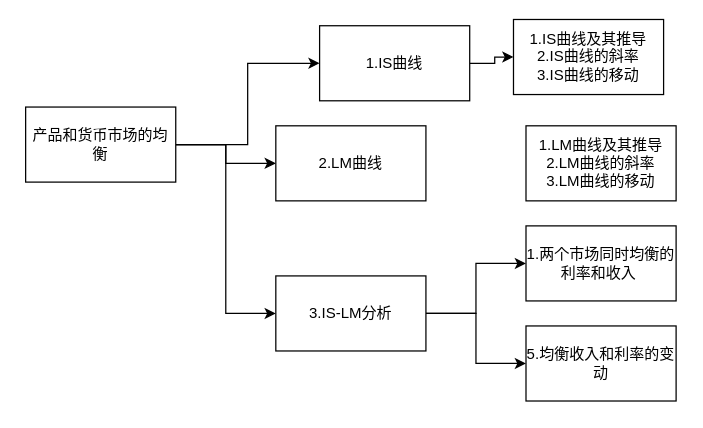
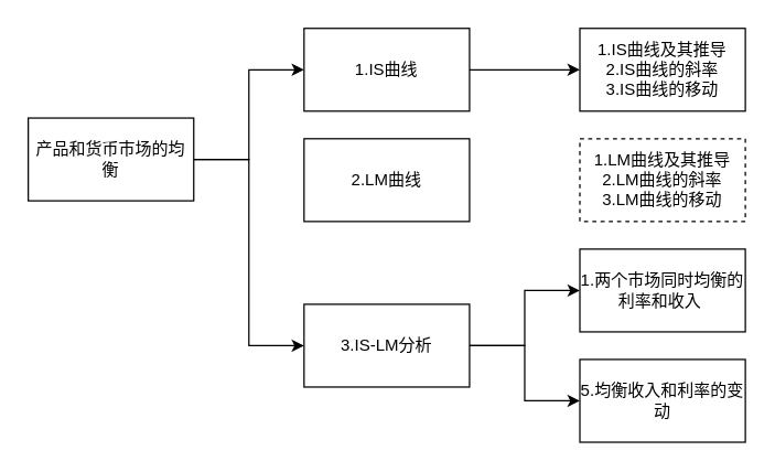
  <mxCell id="0" />
  <mxCell id="1" parent="0" />
- <mxCell id="2" value="" style="edgeStyle=orthogonalEdgeStyle;rounded=0;orthogonalLoop=1;jettySize=auto;html=1;entryX=0;entryY=0.5;entryDx=0;entryDy=0;" parent="1" source="5" target="6" edge="1"><mxGeometry relative="1" as="geometry" /></mxCell>
  <mxCell id="3" style="edgeStyle=orthogonalEdgeStyle;rounded=0;orthogonalLoop=1;jettySize=auto;html=1;entryX=0;entryY=0.5;entryDx=0;entryDy=0;" parent="1" source="5" target="8" edge="1"><mxGeometry relative="1" as="geometry" /></mxCell>
  <mxCell id="4" style="edgeStyle=orthogonalEdgeStyle;rounded=0;orthogonalLoop=1;jettySize=auto;html=1;entryX=0;entryY=0.5;entryDx=0;entryDy=0;" parent="1" source="5" target="11" edge="1"><mxGeometry relative="1" as="geometry" /></mxCell>
  <mxCell id="5" value="产品和货币市场的均衡" style="rounded=0;whiteSpace=wrap;html=1;" parent="1" vertex="1"><mxGeometry x="20" y="85" width="120" height="60" as="geometry" /></mxCell>
  <mxCell id="6" value="2.LM曲线" style="rounded=0;whiteSpace=wrap;html=1;" parent="1" vertex="1"><mxGeometry x="220" y="100" width="120" height="60" as="geometry" /></mxCell>
  <mxCell id="7" style="edgeStyle=orthogonalEdgeStyle;rounded=0;orthogonalLoop=1;jettySize=auto;html=1;entryX=0;entryY=0.5;entryDx=0;entryDy=0;" parent="1" source="8" target="12" edge="1"><mxGeometry relative="1" as="geometry" /></mxCell>
- <mxCell id="8" value="1.IS曲线" style="rounded=0;whiteSpace=wrap;html=1;" parent="1" vertex="1"><mxGeometry x="255" y="20" width="120" height="60" as="geometry" /></mxCell>
+ <mxCell id="8" value="1.IS曲线" style="rounded=0;whiteSpace=wrap;html=1;" parent="1" vertex="1"><mxGeometry x="220" y="20" width="120" height="60" as="geometry" /></mxCell>
  <mxCell id="9" value="" style="edgeStyle=orthogonalEdgeStyle;rounded=0;orthogonalLoop=1;jettySize=auto;html=1;" parent="1" source="11" target="14" edge="1"><mxGeometry relative="1" as="geometry" /></mxCell>
  <mxCell id="10" style="edgeStyle=orthogonalEdgeStyle;rounded=0;orthogonalLoop=1;jettySize=auto;html=1;entryX=0;entryY=0.5;entryDx=0;entryDy=0;" parent="1" source="11" target="15" edge="1"><mxGeometry relative="1" as="geometry" /></mxCell>
  <mxCell id="11" value="3.IS-LM分析" style="rounded=0;whiteSpace=wrap;html=1;" parent="1" vertex="1"><mxGeometry x="220" y="220" width="120" height="60" as="geometry" /></mxCell>
- <mxCell id="12" value="1.IS曲线及其推导&lt;br&gt;2.IS曲线的斜率&lt;br&gt;3.IS曲线的移动" style="rounded=0;whiteSpace=wrap;html=1;" parent="1" vertex="1"><mxGeometry x="410" y="15" width="120" height="60" as="geometry" /></mxCell>
- <mxCell id="13" value="1.LM曲线及其推导&lt;br&gt;2.LM曲线的斜率&lt;br&gt;3.LM曲线的移动" style="rounded=0;whiteSpace=wrap;html=1;" parent="1" vertex="1"><mxGeometry x="420" y="100" width="120" height="60" as="geometry" /></mxCell>
+ <mxCell id="12" value="1.IS曲线及其推导&lt;br&gt;2.IS曲线的斜率&lt;br&gt;3.IS曲线的移动" style="rounded=0;whiteSpace=wrap;html=1;" parent="1" vertex="1"><mxGeometry x="420" y="20" width="120" height="60" as="geometry" /></mxCell>
+ <mxCell id="13" value="1.LM曲线及其推导&lt;br&gt;2.LM曲线的斜率&lt;br&gt;3.LM曲线的移动" style="rounded=0;whiteSpace=wrap;html=1;dashed=1;" parent="1" vertex="1"><mxGeometry x="420" y="100" width="120" height="60" as="geometry" /></mxCell>
  <mxCell id="14" value="1.两个市场同时均衡的利率和收入&amp;nbsp;" style="rounded=0;whiteSpace=wrap;html=1;" parent="1" vertex="1"><mxGeometry x="420" y="180" width="120" height="60" as="geometry" /></mxCell>
  <mxCell id="15" value="5.均衡收入和利率的变动" style="rounded=0;whiteSpace=wrap;html=1;" parent="1" vertex="1"><mxGeometry x="420" y="260" width="120" height="60" as="geometry" /></mxCell>
